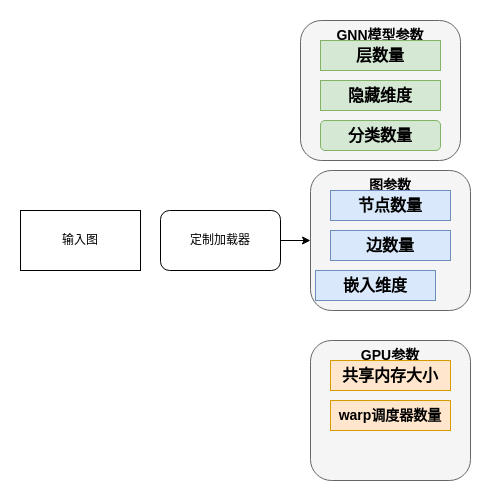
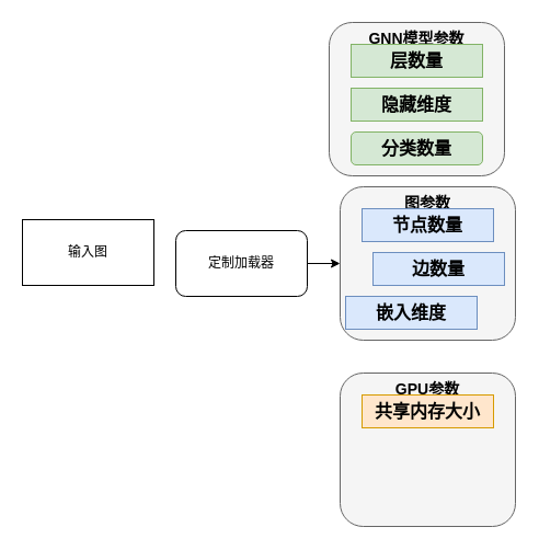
  <mxCell id="0" />
  <mxCell id="1" parent="0" />
  <mxCell id="2" value="" style="rounded=1;whiteSpace=wrap;html=1;fillColor=#f5f5f5;fontColor=#333333;strokeColor=#666666;" vertex="1" parent="1"><mxGeometry x="310" y="170" width="160" height="140" as="geometry" /></mxCell>
  <mxCell id="3" value="&lt;font style=&quot;font-size: 14px;&quot;&gt;&lt;b&gt;图参数&lt;/b&gt;&lt;/font&gt;" style="text;html=1;align=center;verticalAlign=middle;whiteSpace=wrap;rounded=0;" vertex="1" parent="1"><mxGeometry x="360" y="170" width="60" height="30" as="geometry" /></mxCell>
  <mxCell id="4" value="&lt;font style=&quot;font-size: 16px;&quot;&gt;&lt;b&gt;节点数量&lt;/b&gt;&lt;/font&gt;" style="rounded=0;whiteSpace=wrap;html=1;fillColor=#dae8fc;strokeColor=#6c8ebf;" vertex="1" parent="1"><mxGeometry x="330" y="190" width="120" height="30" as="geometry" /></mxCell>
- <mxCell id="5" value="&lt;font style=&quot;font-size: 16px;&quot;&gt;&lt;b&gt;边数量&lt;/b&gt;&lt;/font&gt;" style="rounded=0;whiteSpace=wrap;html=1;fillColor=#dae8fc;strokeColor=#6c8ebf;" vertex="1" parent="1"><mxGeometry x="330" y="230" width="120" height="30" as="geometry" /></mxCell>
+ <mxCell id="5" value="&lt;font style=&quot;font-size: 16px;&quot;&gt;&lt;b&gt;边数量&lt;/b&gt;&lt;/font&gt;" style="rounded=0;whiteSpace=wrap;html=1;fillColor=#dae8fc;strokeColor=#6c8ebf;" vertex="1" parent="1"><mxGeometry x="340" y="230" width="120" height="30" as="geometry" /></mxCell>
  <mxCell id="6" value="&lt;font style=&quot;font-size: 16px;&quot;&gt;&lt;b&gt;嵌入维度&lt;/b&gt;&lt;/font&gt;" style="rounded=0;whiteSpace=wrap;html=1;fillColor=#dae8fc;strokeColor=#6c8ebf;" vertex="1" parent="1"><mxGeometry x="315" y="270" width="120" height="30" as="geometry" /></mxCell>
  <mxCell id="7" value="" style="rounded=1;whiteSpace=wrap;html=1;fillColor=#f5f5f5;fontColor=#333333;strokeColor=#666666;" vertex="1" parent="1"><mxGeometry x="300" y="20" width="160" height="140" as="geometry" /></mxCell>
  <mxCell id="8" value="&lt;font style=&quot;font-size: 14px;&quot;&gt;&lt;b&gt;GNN模型参数&lt;/b&gt;&lt;/font&gt;" style="text;html=1;align=center;verticalAlign=middle;whiteSpace=wrap;rounded=0;" vertex="1" parent="1"><mxGeometry x="330" y="20" width="100" height="30" as="geometry" /></mxCell>
  <mxCell id="9" value="&lt;font style=&quot;font-size: 16px;&quot;&gt;&lt;b&gt;层数量&lt;/b&gt;&lt;/font&gt;" style="rounded=0;whiteSpace=wrap;html=1;fillColor=#d5e8d4;strokeColor=#82b366;" vertex="1" parent="1"><mxGeometry x="320" y="40" width="120" height="30" as="geometry" /></mxCell>
  <mxCell id="10" value="&lt;font style=&quot;font-size: 16px;&quot;&gt;&lt;b&gt;隐藏维度&lt;/b&gt;&lt;/font&gt;" style="rounded=0;whiteSpace=wrap;html=1;fillColor=#d5e8d4;strokeColor=#82b366;" vertex="1" parent="1"><mxGeometry x="320" y="80" width="120" height="30" as="geometry" /></mxCell>
  <mxCell id="11" value="&lt;font style=&quot;font-size: 16px;&quot;&gt;&lt;b&gt;分类数量&lt;/b&gt;&lt;/font&gt;" style="whiteSpace=wrap;html=1;fillColor=#d5e8d4;strokeColor=#82b366;rounded=1;" vertex="1" parent="1"><mxGeometry x="320" y="120" width="120" height="30" as="geometry" /></mxCell>
  <mxCell id="12" value="" style="rounded=1;whiteSpace=wrap;html=1;fillColor=#f5f5f5;fontColor=#333333;strokeColor=#666666;" vertex="1" parent="1"><mxGeometry x="310" y="340" width="160" height="140" as="geometry" /></mxCell>
  <mxCell id="13" value="&lt;font style=&quot;font-size: 14px;&quot;&gt;&lt;b&gt;GPU参数&lt;/b&gt;&lt;/font&gt;" style="text;html=1;align=center;verticalAlign=middle;whiteSpace=wrap;rounded=0;" vertex="1" parent="1"><mxGeometry x="350" y="340" width="80" height="30" as="geometry" /></mxCell>
  <mxCell id="14" value="&lt;font style=&quot;font-size: 16px;&quot;&gt;&lt;b&gt;共享内存大小&lt;/b&gt;&lt;/font&gt;" style="rounded=0;whiteSpace=wrap;html=1;fillColor=#ffe6cc;strokeColor=#d79b00;" vertex="1" parent="1"><mxGeometry x="330" y="360" width="120" height="30" as="geometry" /></mxCell>
- <mxCell id="15" value="&lt;font style=&quot;font-size: 14px;&quot;&gt;&lt;b&gt;warp调度器数量&lt;/b&gt;&lt;/font&gt;" style="rounded=0;whiteSpace=wrap;html=1;fillColor=#ffe6cc;strokeColor=#d79b00;" vertex="1" parent="1"><mxGeometry x="330" y="400" width="120" height="30" as="geometry" /></mxCell>
- <mxCell id="16" value="输入图" style="rounded=0;whiteSpace=wrap;html=1;" vertex="1" parent="1"><mxGeometry x="20" y="210" width="120" height="60" as="geometry" /></mxCell>
+ <mxCell id="16" value="输入图" style="rounded=0;whiteSpace=wrap;html=1;" vertex="1" parent="1"><mxGeometry x="20" y="200" width="120" height="60" as="geometry" /></mxCell>
  <mxCell id="17" style="edgeStyle=none;html=1;exitX=1;exitY=0.5;exitDx=0;exitDy=0;entryX=0;entryY=0.5;entryDx=0;entryDy=0;" edge="1" parent="1" source="18" target="2"><mxGeometry relative="1" as="geometry" /></mxCell>
  <mxCell id="18" value="定制加载器" style="rounded=1;whiteSpace=wrap;html=1;" vertex="1" parent="1"><mxGeometry x="160" y="210" width="120" height="60" as="geometry" /></mxCell>
